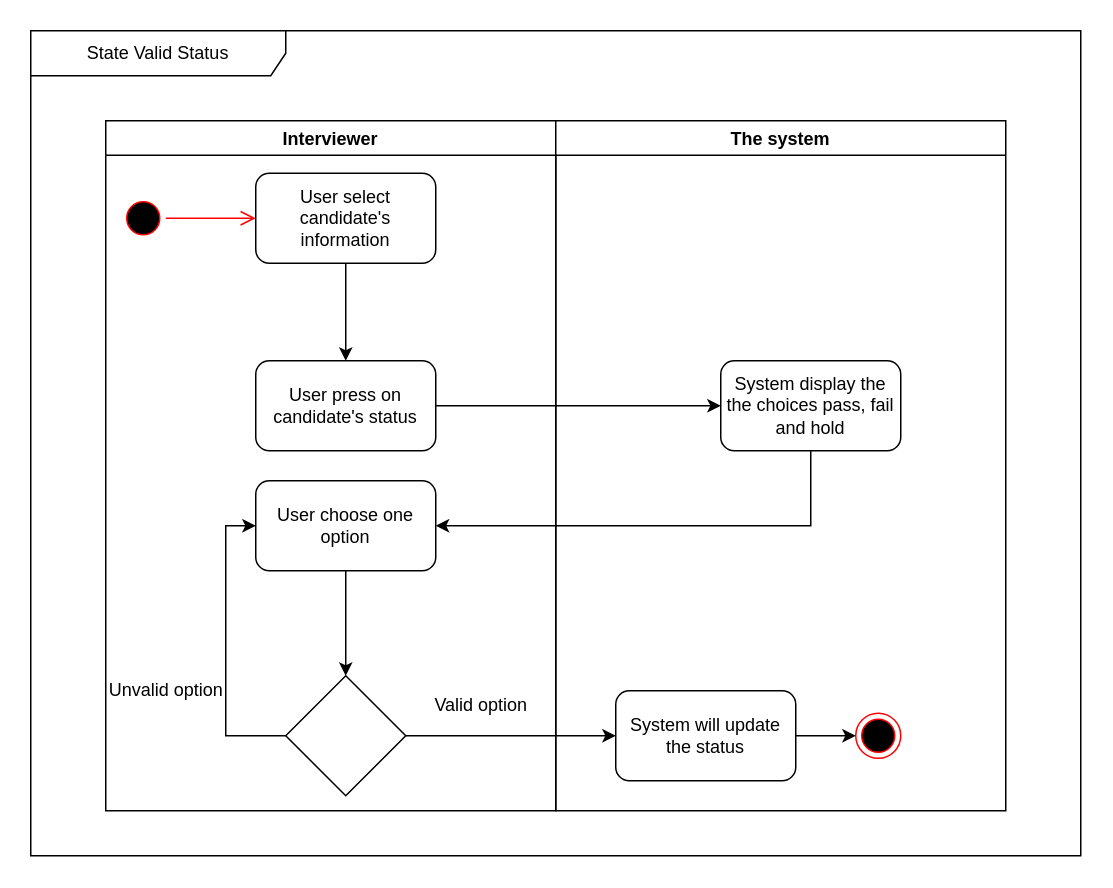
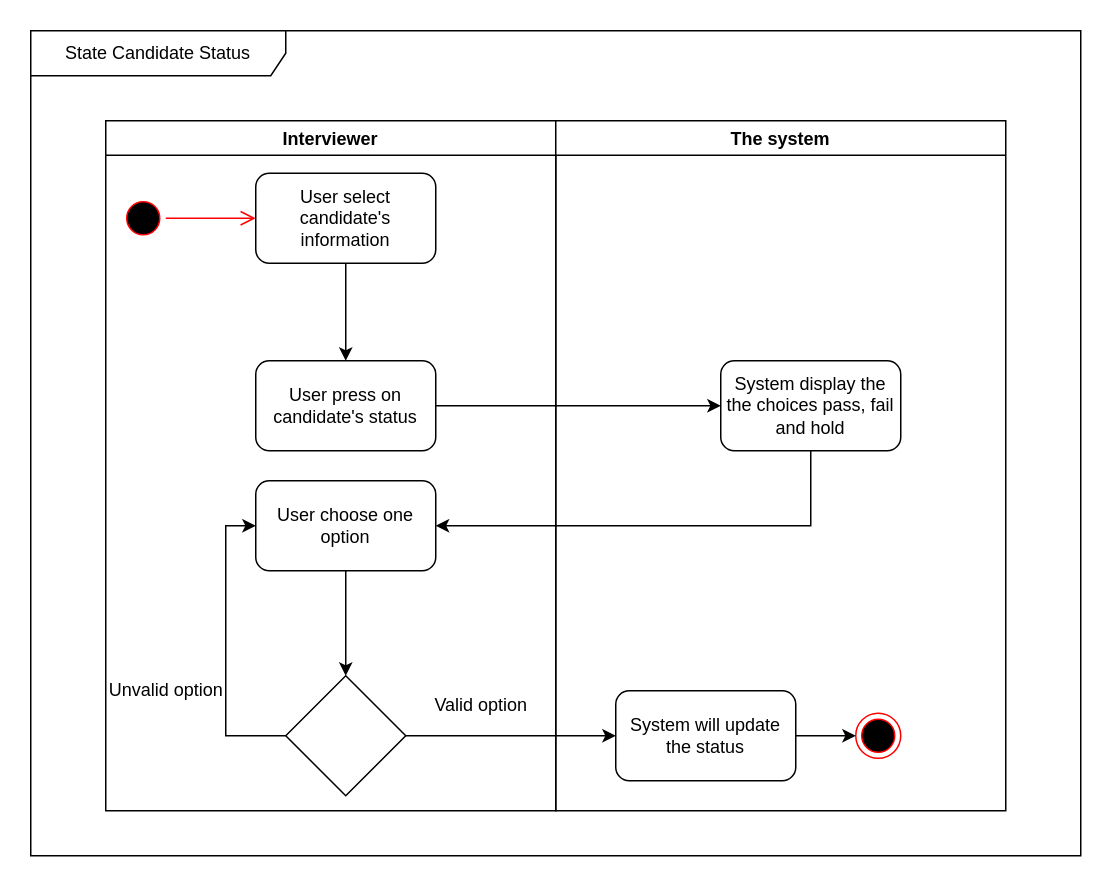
  <mxCell id="0" />
  <mxCell id="1" parent="0" />
  <mxCell id="2" value="Interviewer" style="swimlane;" parent="1" vertex="1"><mxGeometry x="70" y="80" width="300" height="460" as="geometry" /></mxCell>
  <mxCell id="3" value="" style="ellipse;html=1;shape=startState;fillColor=#000000;strokeColor=#ff0000;" parent="2" vertex="1"><mxGeometry x="10" y="50" width="30" height="30" as="geometry" /></mxCell>
  <mxCell id="4" value="" style="edgeStyle=orthogonalEdgeStyle;html=1;verticalAlign=bottom;endArrow=open;endSize=8;strokeColor=#ff0000;rounded=0;entryX=0;entryY=0.5;entryDx=0;entryDy=0;" parent="2" source="3" target="5" edge="1"><mxGeometry relative="1" as="geometry"><mxPoint x="80" y="65" as="targetPoint" /></mxGeometry></mxCell>
  <mxCell id="5" value="User select candidate's information" style="rounded=1;whiteSpace=wrap;html=1;" parent="2" vertex="1"><mxGeometry x="100" y="35" width="120" height="60" as="geometry" /></mxCell>
  <mxCell id="6" value="" style="edgeStyle=orthogonalEdgeStyle;rounded=0;orthogonalLoop=1;jettySize=auto;html=1;" parent="2" source="7" target="8" edge="1"><mxGeometry relative="1" as="geometry" /></mxCell>
  <mxCell id="7" value="User choose one option" style="rounded=1;whiteSpace=wrap;html=1;" parent="2" vertex="1"><mxGeometry x="100" y="240" width="120" height="60" as="geometry" /></mxCell>
  <mxCell id="8" value="" style="rhombus;whiteSpace=wrap;html=1;" parent="2" vertex="1"><mxGeometry x="120" y="370" width="80" height="80" as="geometry" /></mxCell>
  <mxCell id="9" style="edgeStyle=orthogonalEdgeStyle;rounded=0;orthogonalLoop=1;jettySize=auto;html=1;entryX=0;entryY=0.5;entryDx=0;entryDy=0;exitX=0;exitY=0.5;exitDx=0;exitDy=0;" parent="2" source="8" target="7" edge="1"><mxGeometry relative="1" as="geometry"><mxPoint x="40" y="200" as="targetPoint" /></mxGeometry></mxCell>
  <mxCell id="10" value="User press on candidate's status" style="rounded=1;whiteSpace=wrap;html=1;" parent="2" vertex="1"><mxGeometry x="100" y="160" width="120" height="60" as="geometry" /></mxCell>
  <mxCell id="11" style="edgeStyle=orthogonalEdgeStyle;rounded=0;orthogonalLoop=1;jettySize=auto;html=1;" parent="2" source="5" target="10" edge="1"><mxGeometry relative="1" as="geometry"><mxPoint x="380" y="65" as="targetPoint" /></mxGeometry></mxCell>
  <mxCell id="12" value="Valid option" style="text;html=1;align=center;verticalAlign=middle;resizable=0;points=[];autosize=1;strokeColor=none;fillColor=none;" parent="2" vertex="1"><mxGeometry x="210" y="380" width="80" height="20" as="geometry" /></mxCell>
  <mxCell id="13" value="Unvalid option" style="text;html=1;align=center;verticalAlign=middle;resizable=0;points=[];autosize=1;strokeColor=none;fillColor=none;" parent="2" vertex="1"><mxGeometry x="-5" y="370" width="90" height="20" as="geometry" /></mxCell>
  <mxCell id="14" value="The system" style="swimlane;startSize=23;" parent="1" vertex="1"><mxGeometry x="370" y="80" width="300" height="460" as="geometry" /></mxCell>
  <mxCell id="15" value="System display the the choices pass, fail and hold" style="rounded=1;whiteSpace=wrap;html=1;" parent="14" vertex="1"><mxGeometry x="110" y="160" width="120" height="60" as="geometry" /></mxCell>
  <mxCell id="16" value="System will update the status" style="rounded=1;whiteSpace=wrap;html=1;" parent="14" vertex="1"><mxGeometry x="40" y="380" width="120" height="60" as="geometry" /></mxCell>
  <mxCell id="17" value="" style="ellipse;html=1;shape=endState;fillColor=#000000;strokeColor=#ff0000;" parent="14" vertex="1"><mxGeometry x="200" y="395" width="30" height="30" as="geometry" /></mxCell>
  <mxCell id="18" style="edgeStyle=orthogonalEdgeStyle;rounded=0;orthogonalLoop=1;jettySize=auto;html=1;entryX=0;entryY=0.5;entryDx=0;entryDy=0;" parent="1" source="10" target="15" edge="1"><mxGeometry relative="1" as="geometry"><mxPoint x="520" y="280" as="targetPoint" /></mxGeometry></mxCell>
  <mxCell id="19" style="edgeStyle=orthogonalEdgeStyle;rounded=0;orthogonalLoop=1;jettySize=auto;html=1;entryX=1;entryY=0.5;entryDx=0;entryDy=0;exitX=0.5;exitY=1;exitDx=0;exitDy=0;" parent="1" source="15" target="7" edge="1"><mxGeometry relative="1" as="geometry" /></mxCell>
  <mxCell id="20" style="edgeStyle=orthogonalEdgeStyle;rounded=0;orthogonalLoop=1;jettySize=auto;html=1;entryX=0;entryY=0.5;entryDx=0;entryDy=0;" parent="1" source="8" target="16" edge="1"><mxGeometry relative="1" as="geometry" /></mxCell>
  <mxCell id="21" style="edgeStyle=orthogonalEdgeStyle;rounded=0;orthogonalLoop=1;jettySize=auto;html=1;" parent="1" source="16" edge="1"><mxGeometry relative="1" as="geometry"><mxPoint x="570" y="490" as="targetPoint" /></mxGeometry></mxCell>
- <mxCell id="22" value="State Valid Status" style="shape=umlFrame;whiteSpace=wrap;html=1;width=170;height=30;" vertex="1" parent="1"><mxGeometry x="20" y="20" width="700" height="550" as="geometry" /></mxCell>
+ <mxCell id="22" value="State Candidate Status" style="shape=umlFrame;whiteSpace=wrap;html=1;width=170;height=30;" vertex="1" parent="1"><mxGeometry x="20" y="20" width="700" height="550" as="geometry" /></mxCell>
